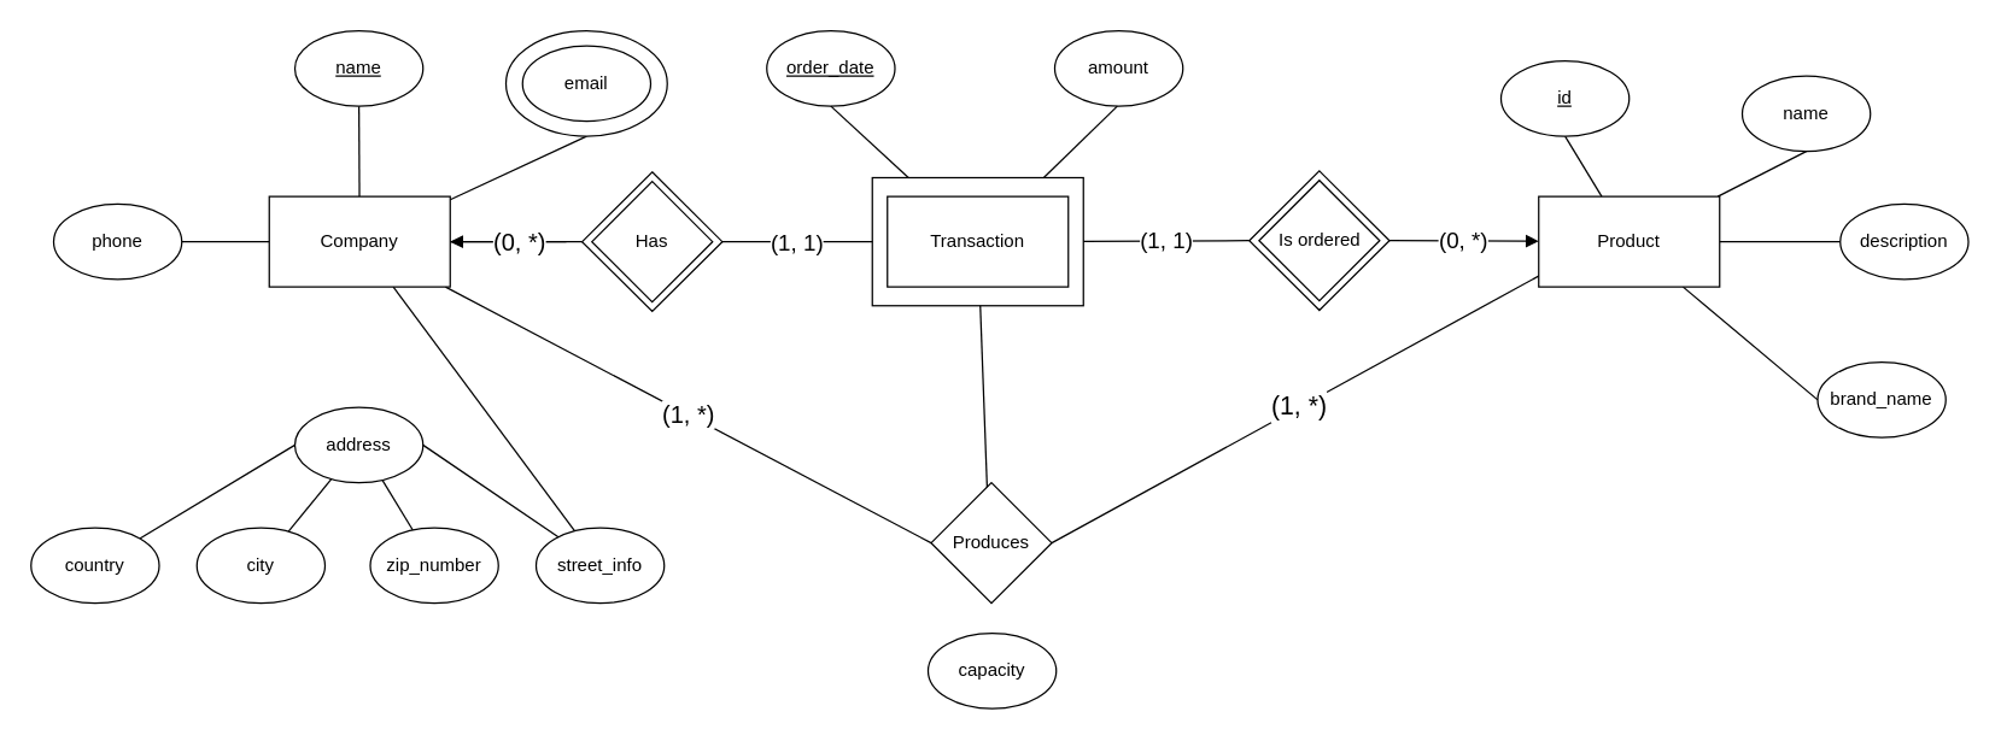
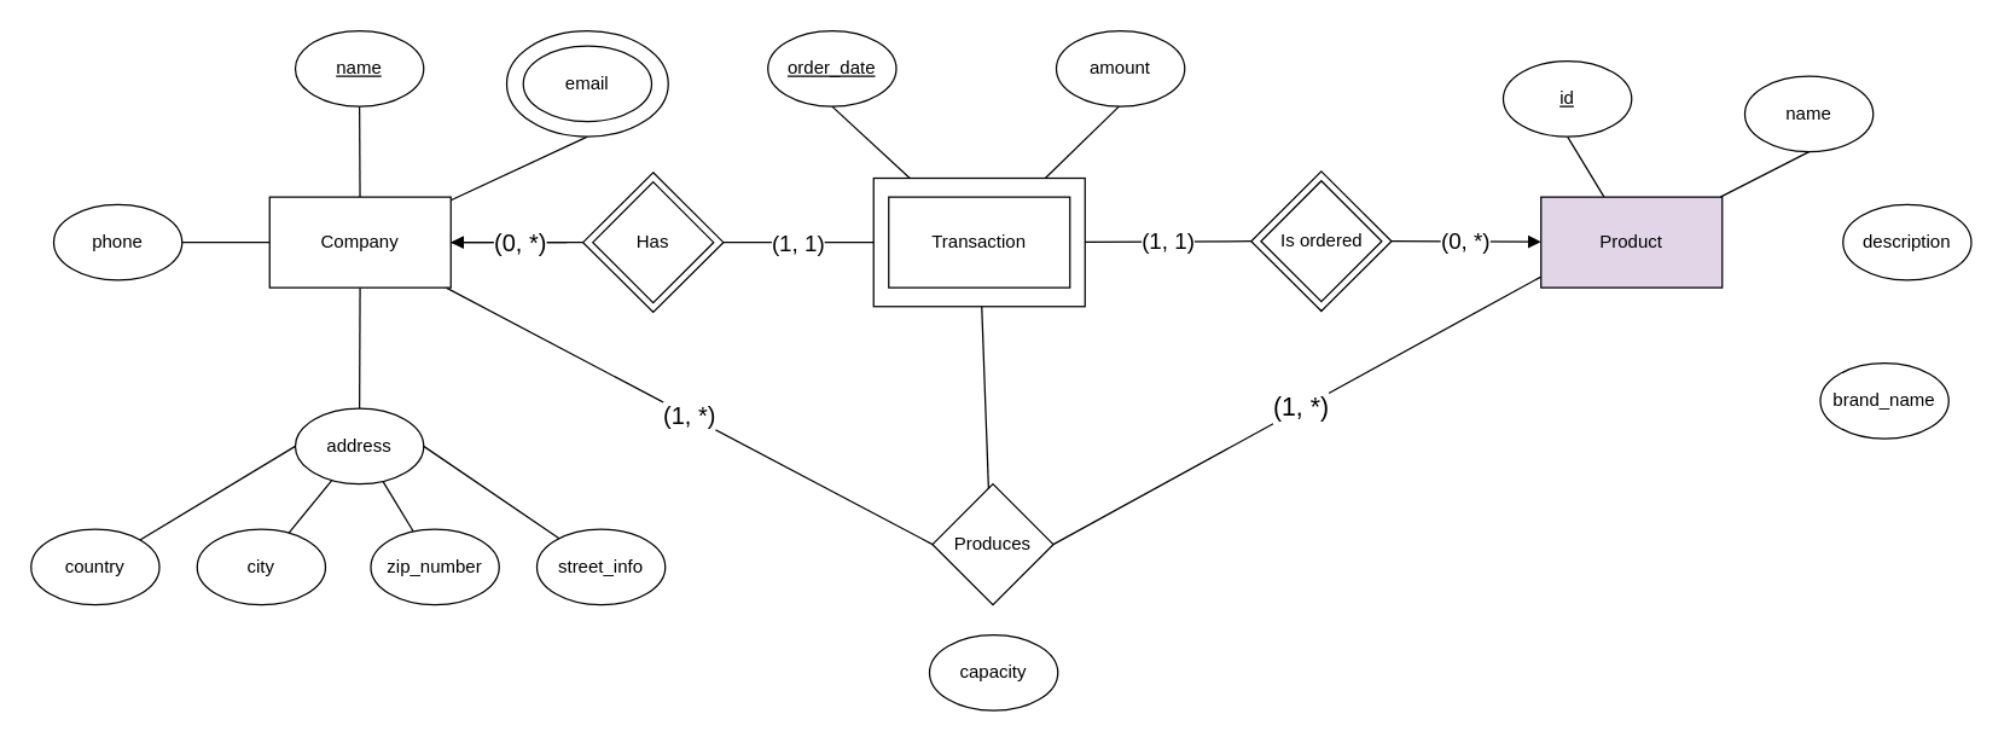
  <mxCell id="0" />
  <mxCell id="1" parent="0" />
  <mxCell id="2" style="rounded=0;orthogonalLoop=1;jettySize=auto;html=1;entryX=0.5;entryY=1;entryDx=0;entryDy=0;endArrow=none;endFill=0;" edge="1" parent="1" source="8" target="9"><mxGeometry relative="1" as="geometry" /></mxCell>
  <mxCell id="3" style="rounded=0;orthogonalLoop=1;jettySize=auto;html=1;entryX=0.5;entryY=1;entryDx=0;entryDy=0;endArrow=none;endFill=0;" edge="1" parent="1" source="8" target="10"><mxGeometry relative="1" as="geometry" /></mxCell>
- <mxCell id="4" style="rounded=0;orthogonalLoop=1;jettySize=auto;html=1;entryX=0;entryY=0.5;entryDx=0;entryDy=0;endArrow=none;endFill=0;" edge="1" parent="1" source="8" target="11"><mxGeometry relative="1" as="geometry" /></mxCell>
- <mxCell id="5" style="rounded=0;orthogonalLoop=1;jettySize=auto;html=1;entryX=0;entryY=0.5;entryDx=0;entryDy=0;endArrow=none;endFill=0;" edge="1" parent="1" source="8" target="12"><mxGeometry relative="1" as="geometry" /></mxCell>
  <mxCell id="6" value="&lt;font style=&quot;font-size: 17px;&quot;&gt;(1, *)&lt;/font&gt;" style="rounded=0;orthogonalLoop=1;jettySize=auto;html=1;entryX=1;entryY=0.5;entryDx=0;entryDy=0;endArrow=none;endFill=0;" edge="1" parent="1" target="35"><mxGeometry relative="1" as="geometry"><mxPoint x="1025" y="180" as="sourcePoint" /></mxGeometry></mxCell>
  <mxCell id="7" value="&lt;font style=&quot;font-size: 15px;&quot;&gt;(0, *)&lt;/font&gt;" style="rounded=0;orthogonalLoop=1;jettySize=auto;html=1;entryX=1;entryY=0.5;entryDx=0;entryDy=0;endArrow=none;endFill=0;startArrow=block;startFill=1;" edge="1" parent="1" source="8" target="48"><mxGeometry relative="1" as="geometry" /></mxCell>
- <mxCell id="8" value="Product" style="rounded=0;whiteSpace=wrap;html=1;" vertex="1" parent="1"><mxGeometry x="1020" y="130" width="120" height="60" as="geometry" /></mxCell>
+ <mxCell id="8" value="Product" style="rounded=0;whiteSpace=wrap;html=1;fillColor=#e1d5e7;" vertex="1" parent="1"><mxGeometry x="1020" y="130" width="120" height="60" as="geometry" /></mxCell>
  <mxCell id="9" value="&lt;u&gt;id&lt;/u&gt;" style="ellipse;whiteSpace=wrap;html=1;" vertex="1" parent="1"><mxGeometry x="995" y="40" width="85" height="50" as="geometry" /></mxCell>
  <mxCell id="10" value="name" style="ellipse;whiteSpace=wrap;html=1;" vertex="1" parent="1"><mxGeometry x="1155" y="50" width="85" height="50" as="geometry" /></mxCell>
  <mxCell id="11" value="description" style="ellipse;whiteSpace=wrap;html=1;" vertex="1" parent="1"><mxGeometry x="1220" y="135" width="85" height="50" as="geometry" /></mxCell>
  <mxCell id="12" value="brand_name" style="ellipse;whiteSpace=wrap;html=1;" vertex="1" parent="1"><mxGeometry x="1205" y="240" width="85" height="50" as="geometry" /></mxCell>
  <mxCell id="13" style="rounded=0;orthogonalLoop=1;jettySize=auto;html=1;endArrow=none;endFill=0;" edge="1" parent="1" source="19" target="20"><mxGeometry relative="1" as="geometry" /></mxCell>
- <mxCell id="14" style="rounded=0;orthogonalLoop=1;jettySize=auto;html=1;endArrow=none;endFill=0;" edge="1" parent="1" source="19" target="27"><mxGeometry relative="1" as="geometry" /></mxCell>
+ <mxCell id="14" style="rounded=0;orthogonalLoop=1;jettySize=auto;html=1;endArrow=none;endFill=0;" edge="1" parent="1" source="19" target="21"><mxGeometry relative="1" as="geometry" /></mxCell>
  <mxCell id="15" style="rounded=0;orthogonalLoop=1;jettySize=auto;html=1;entryX=1;entryY=0.5;entryDx=0;entryDy=0;endArrow=none;endFill=0;" edge="1" parent="1" source="19" target="30"><mxGeometry relative="1" as="geometry" /></mxCell>
  <mxCell id="16" style="rounded=0;orthogonalLoop=1;jettySize=auto;html=1;entryX=0.5;entryY=1;entryDx=0;entryDy=0;endArrow=none;endFill=0;" edge="1" parent="1" source="19" target="32"><mxGeometry relative="1" as="geometry" /></mxCell>
  <mxCell id="17" value="&lt;font style=&quot;font-size: 16px;&quot;&gt;(1, *)&lt;/font&gt;" style="rounded=0;orthogonalLoop=1;jettySize=auto;html=1;entryX=0;entryY=0.5;entryDx=0;entryDy=0;endArrow=none;endFill=0;" edge="1" parent="1" source="19" target="35"><mxGeometry relative="1" as="geometry" /></mxCell>
  <mxCell id="18" style="rounded=0;orthogonalLoop=1;jettySize=auto;html=1;entryX=0;entryY=0.5;entryDx=0;entryDy=0;endArrow=none;endFill=0;startArrow=openThin;startFill=0;" edge="1" parent="1" source="19" target="45"><mxGeometry relative="1" as="geometry" /></mxCell>
  <mxCell id="19" value="Company" style="rounded=0;whiteSpace=wrap;html=1;" vertex="1" parent="1"><mxGeometry x="178" y="130" width="120" height="60" as="geometry" /></mxCell>
  <mxCell id="20" value="name" style="ellipse;whiteSpace=wrap;html=1;fontStyle=4" vertex="1" parent="1"><mxGeometry x="195" y="20" width="85" height="50" as="geometry" /></mxCell>
  <mxCell id="21" value="address" style="ellipse;whiteSpace=wrap;html=1;" vertex="1" parent="1"><mxGeometry x="195" y="270" width="85" height="50" as="geometry" /></mxCell>
  <mxCell id="22" style="rounded=0;orthogonalLoop=1;jettySize=auto;html=1;endArrow=none;endFill=0;" edge="1" parent="1" source="23" target="21"><mxGeometry relative="1" as="geometry" /></mxCell>
  <mxCell id="23" value="city" style="ellipse;whiteSpace=wrap;html=1;" vertex="1" parent="1"><mxGeometry x="130" y="350" width="85" height="50" as="geometry" /></mxCell>
  <mxCell id="24" style="rounded=0;orthogonalLoop=1;jettySize=auto;html=1;entryX=0.682;entryY=0.964;entryDx=0;entryDy=0;entryPerimeter=0;endArrow=none;endFill=0;" edge="1" parent="1" source="25" target="21"><mxGeometry relative="1" as="geometry" /></mxCell>
  <mxCell id="25" value="zip_number" style="ellipse;whiteSpace=wrap;html=1;" vertex="1" parent="1"><mxGeometry x="245" y="350" width="85" height="50" as="geometry" /></mxCell>
  <mxCell id="26" style="rounded=0;orthogonalLoop=1;jettySize=auto;html=1;endArrow=none;endFill=0;entryX=1;entryY=0.5;entryDx=0;entryDy=0;" edge="1" parent="1" source="27" target="21"><mxGeometry relative="1" as="geometry"><mxPoint x="275" y="285" as="targetPoint" /></mxGeometry></mxCell>
  <mxCell id="27" value="street_info" style="ellipse;whiteSpace=wrap;html=1;" vertex="1" parent="1"><mxGeometry x="355" y="350" width="85" height="50" as="geometry" /></mxCell>
  <mxCell id="28" style="rounded=0;orthogonalLoop=1;jettySize=auto;html=1;entryX=0;entryY=0.5;entryDx=0;entryDy=0;endArrow=none;endFill=0;" edge="1" parent="1" source="29" target="21"><mxGeometry relative="1" as="geometry" /></mxCell>
  <mxCell id="29" value="country" style="ellipse;whiteSpace=wrap;html=1;" vertex="1" parent="1"><mxGeometry x="20" y="350" width="85" height="50" as="geometry" /></mxCell>
  <mxCell id="30" value="phone" style="ellipse;whiteSpace=wrap;html=1;fontStyle=0" vertex="1" parent="1"><mxGeometry x="35" y="135" width="85" height="50" as="geometry" /></mxCell>
  <mxCell id="31" value="" style="group" vertex="1" connectable="0" parent="1"><mxGeometry x="335" y="20" width="107" height="70" as="geometry" /></mxCell>
  <mxCell id="32" value="" style="ellipse;whiteSpace=wrap;html=1;fontStyle=0" vertex="1" parent="31"><mxGeometry width="107" height="70" as="geometry" /></mxCell>
  <mxCell id="33" value="email" style="ellipse;whiteSpace=wrap;html=1;fontStyle=0" vertex="1" parent="31"><mxGeometry x="11" y="10" width="85" height="50" as="geometry" /></mxCell>
  <mxCell id="34" style="rounded=0;orthogonalLoop=1;jettySize=auto;html=1;exitX=0.5;exitY=1;exitDx=0;exitDy=0;endArrow=none;endFill=0;" edge="1" parent="1" source="35" target="39"><mxGeometry relative="1" as="geometry" /></mxCell>
  <mxCell id="35" value="Produces" style="rhombus;whiteSpace=wrap;html=1;" vertex="1" parent="1"><mxGeometry x="617" y="320" width="80" height="80" as="geometry" /></mxCell>
  <mxCell id="36" value="capacity" style="ellipse;whiteSpace=wrap;html=1;" vertex="1" parent="1"><mxGeometry x="615" y="420" width="85" height="50" as="geometry" /></mxCell>
  <mxCell id="37" value="" style="group" vertex="1" connectable="0" parent="1"><mxGeometry x="578" y="117.5" width="140" height="85" as="geometry" /></mxCell>
  <mxCell id="38" value="" style="rounded=0;whiteSpace=wrap;html=1;" vertex="1" parent="37"><mxGeometry width="140" height="85" as="geometry" /></mxCell>
  <mxCell id="39" value="Transaction" style="rounded=0;whiteSpace=wrap;html=1;" vertex="1" parent="37"><mxGeometry x="10" y="12.5" width="120" height="60" as="geometry" /></mxCell>
  <mxCell id="40" value="order_date" style="ellipse;whiteSpace=wrap;html=1;fontStyle=4" vertex="1" parent="1"><mxGeometry x="508" y="20" width="85" height="50" as="geometry" /></mxCell>
  <mxCell id="41" value="amount" style="ellipse;whiteSpace=wrap;html=1;" vertex="1" parent="1"><mxGeometry x="699" y="20" width="85" height="50" as="geometry" /></mxCell>
  <mxCell id="42" style="rounded=0;orthogonalLoop=1;jettySize=auto;html=1;entryX=0.5;entryY=1;entryDx=0;entryDy=0;endArrow=none;endFill=0;" edge="1" parent="1" source="38" target="40"><mxGeometry relative="1" as="geometry" /></mxCell>
  <mxCell id="43" style="rounded=0;orthogonalLoop=1;jettySize=auto;html=1;entryX=0.5;entryY=1;entryDx=0;entryDy=0;endArrow=none;endFill=0;" edge="1" parent="1" source="38"><mxGeometry relative="1" as="geometry"><mxPoint x="740.5" y="70" as="targetPoint" /></mxGeometry></mxCell>
  <mxCell id="44" value="" style="group" vertex="1" connectable="0" parent="1"><mxGeometry x="385.5" y="113.75" width="93" height="92.5" as="geometry" /></mxCell>
  <mxCell id="45" value="" style="rhombus;whiteSpace=wrap;html=1;" vertex="1" parent="44"><mxGeometry width="93" height="92.5" as="geometry" /></mxCell>
  <mxCell id="46" value="Has" style="rhombus;whiteSpace=wrap;html=1;container=1;" vertex="1" parent="44"><mxGeometry x="6.5" y="6.25" width="80" height="80" as="geometry"><mxRectangle x="6.5" y="6.25" width="50" height="40" as="alternateBounds" /></mxGeometry></mxCell>
  <mxCell id="47" value="" style="group" vertex="1" connectable="0" parent="1"><mxGeometry x="828" y="113" width="93" height="92.5" as="geometry" /></mxCell>
  <mxCell id="48" value="" style="rhombus;whiteSpace=wrap;html=1;" vertex="1" parent="47"><mxGeometry width="93" height="92.5" as="geometry" /></mxCell>
  <mxCell id="49" value="Is ordered" style="rhombus;whiteSpace=wrap;html=1;container=1;" vertex="1" parent="47"><mxGeometry x="6.5" y="6.25" width="80" height="80" as="geometry"><mxRectangle x="6.5" y="6.25" width="50" height="40" as="alternateBounds" /></mxGeometry></mxCell>
  <mxCell id="50" value="&lt;font style=&quot;font-size: 15px;&quot;&gt;(1, 1)&lt;/font&gt;" style="rounded=0;orthogonalLoop=1;jettySize=auto;html=1;endArrow=none;endFill=0;entryX=1;entryY=0.5;entryDx=0;entryDy=0;exitX=0;exitY=0.5;exitDx=0;exitDy=0;" edge="1" parent="1" source="38" target="45"><mxGeometry relative="1" as="geometry"><mxPoint x="575" y="160" as="sourcePoint" /><mxPoint x="485" y="180" as="targetPoint" /></mxGeometry></mxCell>
  <mxCell id="51" value="&lt;font style=&quot;font-size: 15px;&quot;&gt;(1, 1)&lt;/font&gt;" style="rounded=0;orthogonalLoop=1;jettySize=auto;html=1;entryX=0;entryY=0.5;entryDx=0;entryDy=0;endArrow=none;endFill=0;" edge="1" parent="1" source="38" target="48"><mxGeometry relative="1" as="geometry" /></mxCell>
  <mxCell id="52" value="&lt;font style=&quot;font-size: 16px;&quot;&gt;(0, *)&lt;/font&gt;" style="edgeStyle=orthogonalEdgeStyle;rounded=0;orthogonalLoop=1;jettySize=auto;html=1;endArrow=block;endFill=1;" edge="1" parent="1" target="19"><mxGeometry x="-0.221" relative="1" as="geometry"><mxPoint x="375" y="160" as="sourcePoint" /><Array as="points"><mxPoint x="345" y="160" /><mxPoint x="345" y="160" /></Array><mxPoint x="-1" as="offset" /></mxGeometry></mxCell>
